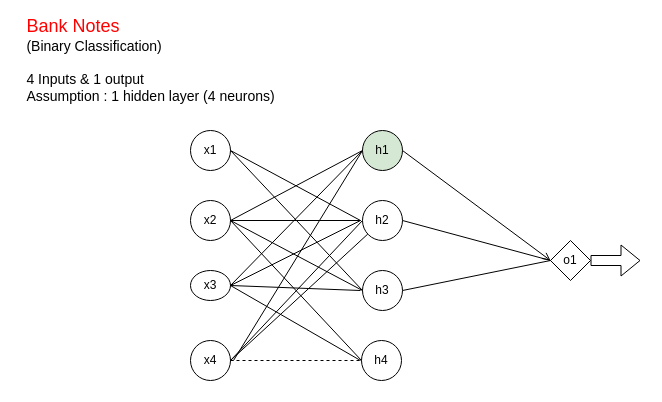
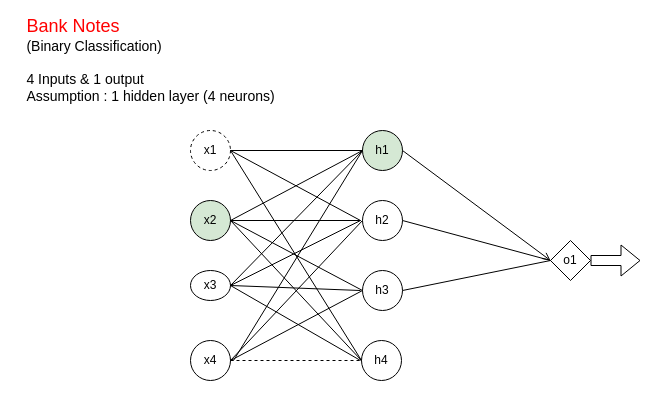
  <mxCell id="0" />
  <mxCell id="1" parent="0" />
  <mxCell id="2" value="h1" style="ellipse;whiteSpace=wrap;html=1;aspect=fixed;fillColor=#d5e8d4;" parent="1" vertex="1"><mxGeometry x="362" y="130" width="40" height="40" as="geometry" /></mxCell>
  <mxCell id="3" value="h3" style="ellipse;whiteSpace=wrap;html=1;aspect=fixed;" parent="1" vertex="1"><mxGeometry x="362" y="270" width="40" height="40" as="geometry" /></mxCell>
  <mxCell id="4" value="h4" style="ellipse;whiteSpace=wrap;html=1;aspect=fixed;" parent="1" vertex="1"><mxGeometry x="361" y="340" width="40" height="40" as="geometry" /></mxCell>
  <mxCell id="5" value="h2" style="ellipse;whiteSpace=wrap;html=1;aspect=fixed;" parent="1" vertex="1"><mxGeometry x="362" y="200" width="40" height="40" as="geometry" /></mxCell>
  <mxCell id="6" value="o1" style="rhombus;whiteSpace=wrap;html=1;aspect=fixed;" parent="1" vertex="1"><mxGeometry x="550" y="240" width="40" height="40" as="geometry" /></mxCell>
- <mxCell id="7" value="x1" style="ellipse;whiteSpace=wrap;html=1;aspect=fixed;" parent="1" vertex="1"><mxGeometry x="190" y="130" width="40" height="40" as="geometry" /></mxCell>
+ <mxCell id="7" value="x1" style="ellipse;whiteSpace=wrap;html=1;aspect=fixed;dashed=1;" parent="1" vertex="1"><mxGeometry x="190" y="130" width="40" height="40" as="geometry" /></mxCell>
  <mxCell id="8" value="x3" style="ellipse;whiteSpace=wrap;html=1;aspect=fixed;" parent="1" vertex="1"><mxGeometry x="190" y="270" width="40" height="30" as="geometry" /></mxCell>
  <mxCell id="9" value="x4" style="ellipse;whiteSpace=wrap;html=1;aspect=fixed;" parent="1" vertex="1"><mxGeometry x="190" y="340" width="40" height="40" as="geometry" /></mxCell>
- <mxCell id="10" value="x2" style="ellipse;whiteSpace=wrap;html=1;aspect=fixed;" parent="1" vertex="1"><mxGeometry x="190" y="200" width="40" height="40" as="geometry" /></mxCell>
+ <mxCell id="10" value="x2" style="ellipse;whiteSpace=wrap;html=1;aspect=fixed;fillColor=#d5e8d4;" parent="1" vertex="1"><mxGeometry x="190" y="200" width="40" height="40" as="geometry" /></mxCell>
  <mxCell id="11" value="" style="endArrow=open;html=1;entryX=0;entryY=0.5;entryDx=0;entryDy=0;exitX=1;exitY=0.5;exitDx=0;exitDy=0;" parent="1" source="2" target="6" edge="1"><mxGeometry width="50" height="50" relative="1" as="geometry"><mxPoint x="360" y="420" as="sourcePoint" /><mxPoint x="410" y="370" as="targetPoint" /></mxGeometry></mxCell>
  <mxCell id="12" value="" style="endArrow=none;html=1;entryX=0;entryY=0.5;entryDx=0;entryDy=0;exitX=1;exitY=0.5;exitDx=0;exitDy=0;" parent="1" source="5" target="6" edge="1"><mxGeometry width="50" height="50" relative="1" as="geometry"><mxPoint x="412" y="175" as="sourcePoint" /><mxPoint x="565.858" y="270.858" as="targetPoint" /></mxGeometry></mxCell>
  <mxCell id="13" value="" style="endArrow=none;html=1;entryX=0;entryY=0.5;entryDx=0;entryDy=0;exitX=1;exitY=0.5;exitDx=0;exitDy=0;" parent="1" source="3" target="6" edge="1"><mxGeometry width="50" height="50" relative="1" as="geometry"><mxPoint x="412" y="230" as="sourcePoint" /><mxPoint x="560" y="270" as="targetPoint" /></mxGeometry></mxCell>
  <mxCell id="14" value="&lt;div style=&quot;text-align: left&quot;&gt;&lt;font color=&quot;#ff0000&quot;&gt;&lt;font style=&quot;font-size: 18px&quot;&gt;Bank Notes&lt;/font&gt;&lt;span style=&quot;font-size: 14px&quot;&gt;&amp;nbsp;&lt;/span&gt;&lt;/font&gt;&lt;/div&gt;&lt;font&gt;&lt;div style=&quot;font-size: 14px ; text-align: left&quot;&gt;&lt;span&gt;(Binary Classification)&lt;/span&gt;&lt;/div&gt;&lt;div style=&quot;font-size: 14px ; text-align: left&quot;&gt;&lt;span&gt;&lt;br&gt;&lt;/span&gt;&lt;/div&gt;&lt;div style=&quot;font-size: 14px ; text-align: left&quot;&gt;&lt;span&gt;4 Inputs &amp;amp; 1 output&lt;/span&gt;&lt;/div&gt;&lt;div style=&quot;text-align: left&quot;&gt;&lt;span style=&quot;font-size: 14px&quot;&gt;Assumption&amp;nbsp;&lt;/span&gt;&lt;span style=&quot;font-size: 14px&quot;&gt;: 1 hidden layer (4 neurons)&lt;/span&gt;&lt;/div&gt;&lt;/font&gt;" style="text;html=1;align=center;verticalAlign=middle;resizable=0;points=[];autosize=1;" parent="1" vertex="1"><mxGeometry x="20" y="20" width="260" height="80" as="geometry" /></mxCell>
  <mxCell id="15" value="" style="endArrow=none;html=1;exitX=1;exitY=0.5;exitDx=0;exitDy=0;" parent="1" source="7" edge="1"><mxGeometry width="50" height="50" relative="1" as="geometry"><mxPoint x="360" y="410" as="sourcePoint" /><mxPoint x="360" y="220" as="targetPoint" /></mxGeometry></mxCell>
- <mxCell id="16" value="" style="endArrow=none;html=1;exitX=1;exitY=0.5;exitDx=0;exitDy=0;entryX=0;entryY=0.5;entryDx=0;entryDy=0;" parent="1" source="7" target="3" edge="1"><mxGeometry width="50" height="50" relative="1" as="geometry"><mxPoint x="240" y="160" as="sourcePoint" /><mxPoint x="360" y="290" as="targetPoint" /></mxGeometry></mxCell>
+ <mxCell id="16" value="" style="endArrow=none;html=1;exitX=1;exitY=0.5;exitDx=0;exitDy=0;" parent="1" source="7" target="2" edge="1"><mxGeometry width="50" height="50" relative="1" as="geometry"><mxPoint x="240" y="160" as="sourcePoint" /><mxPoint x="360" y="290" as="targetPoint" /></mxGeometry></mxCell>
+ <mxCell id="17" value="" style="endArrow=none;html=1;exitX=1;exitY=0.5;exitDx=0;exitDy=0;entryX=0;entryY=0.5;entryDx=0;entryDy=0;" parent="1" source="7" target="4" edge="1"><mxGeometry width="50" height="50" relative="1" as="geometry"><mxPoint x="240" y="160" as="sourcePoint" /><mxPoint x="372" y="300" as="targetPoint" /></mxGeometry></mxCell>
  <mxCell id="18" value="" style="endArrow=none;html=1;exitX=1;exitY=0.5;exitDx=0;exitDy=0;" parent="1" source="10" edge="1"><mxGeometry width="50" height="50" relative="1" as="geometry"><mxPoint x="240" y="160" as="sourcePoint" /><mxPoint x="360" y="220" as="targetPoint" /></mxGeometry></mxCell>
  <mxCell id="19" value="" style="endArrow=none;html=1;entryX=0;entryY=0.5;entryDx=0;entryDy=0;" parent="1" target="2" edge="1"><mxGeometry width="50" height="50" relative="1" as="geometry"><mxPoint x="230" y="220" as="sourcePoint" /><mxPoint x="360" y="150" as="targetPoint" /></mxGeometry></mxCell>
  <mxCell id="20" value="" style="endArrow=none;html=1;entryX=0;entryY=0.5;entryDx=0;entryDy=0;" parent="1" target="3" edge="1"><mxGeometry width="50" height="50" relative="1" as="geometry"><mxPoint x="230" y="220" as="sourcePoint" /><mxPoint x="372" y="300" as="targetPoint" /></mxGeometry></mxCell>
  <mxCell id="21" value="" style="endArrow=none;html=1;exitX=1;exitY=0.5;exitDx=0;exitDy=0;entryX=0;entryY=0.5;entryDx=0;entryDy=0;" parent="1" source="10" target="4" edge="1"><mxGeometry width="50" height="50" relative="1" as="geometry"><mxPoint x="240" y="160" as="sourcePoint" /><mxPoint x="360" y="360" as="targetPoint" /></mxGeometry></mxCell>
  <mxCell id="22" value="" style="endArrow=none;html=1;exitX=1;exitY=0.5;exitDx=0;exitDy=0;" parent="1" source="8" edge="1"><mxGeometry width="50" height="50" relative="1" as="geometry"><mxPoint x="240" y="230" as="sourcePoint" /><mxPoint x="360" y="220" as="targetPoint" /></mxGeometry></mxCell>
  <mxCell id="23" value="" style="endArrow=none;html=1;exitX=1;exitY=0.5;exitDx=0;exitDy=0;entryX=0;entryY=0.5;entryDx=0;entryDy=0;" parent="1" source="8" target="2" edge="1"><mxGeometry width="50" height="50" relative="1" as="geometry"><mxPoint x="240" y="230" as="sourcePoint" /><mxPoint x="360" y="150" as="targetPoint" /></mxGeometry></mxCell>
  <mxCell id="24" value="" style="endArrow=none;html=1;exitX=1;exitY=0.5;exitDx=0;exitDy=0;" parent="1" source="8" edge="1"><mxGeometry width="50" height="50" relative="1" as="geometry"><mxPoint x="240" y="230" as="sourcePoint" /><mxPoint x="360" y="290" as="targetPoint" /></mxGeometry></mxCell>
  <mxCell id="25" value="" style="endArrow=none;html=1;exitX=1;exitY=0.5;exitDx=0;exitDy=0;" parent="1" source="8" edge="1"><mxGeometry width="50" height="50" relative="1" as="geometry"><mxPoint x="240" y="230" as="sourcePoint" /><mxPoint x="360" y="360" as="targetPoint" /></mxGeometry></mxCell>
  <mxCell id="26" value="" style="endArrow=none;html=1;entryX=0;entryY=0.5;entryDx=0;entryDy=0;" parent="1" target="5" edge="1"><mxGeometry width="50" height="50" relative="1" as="geometry"><mxPoint x="230" y="360" as="sourcePoint" /><mxPoint x="370" y="230" as="targetPoint" /></mxGeometry></mxCell>
  <mxCell id="27" value="" style="endArrow=none;html=1;entryX=0;entryY=0.5;entryDx=0;entryDy=0;" parent="1" target="2" edge="1"><mxGeometry width="50" height="50" relative="1" as="geometry"><mxPoint x="233" y="360" as="sourcePoint" /><mxPoint x="370" y="160" as="targetPoint" /></mxGeometry></mxCell>
- <mxCell id="28" value="" style="endArrow=none;html=1;exitX=1;exitY=0.5;exitDx=0;exitDy=0;" parent="1" source="9" target="5" edge="1"><mxGeometry width="50" height="50" relative="1" as="geometry"><mxPoint x="240" y="300" as="sourcePoint" /><mxPoint x="370" y="300" as="targetPoint" /></mxGeometry></mxCell>
+ <mxCell id="28" value="" style="endArrow=none;html=1;exitX=1;exitY=0.5;exitDx=0;exitDy=0;entryX=0;entryY=0.5;entryDx=0;entryDy=0;" parent="1" source="9" target="3" edge="1"><mxGeometry width="50" height="50" relative="1" as="geometry"><mxPoint x="240" y="300" as="sourcePoint" /><mxPoint x="370" y="300" as="targetPoint" /></mxGeometry></mxCell>
  <mxCell id="29" value="" style="endArrow=none;html=1;exitX=1;exitY=0.5;exitDx=0;exitDy=0;entryX=0;entryY=0.5;entryDx=0;entryDy=0;dashed=1;" parent="1" source="9" target="4" edge="1"><mxGeometry width="50" height="50" relative="1" as="geometry"><mxPoint x="240" y="300" as="sourcePoint" /><mxPoint x="370" y="370" as="targetPoint" /></mxGeometry></mxCell>
  <mxCell id="30" value="" style="shape=flexArrow;endArrow=classic;html=1;exitX=1;exitY=0.5;exitDx=0;exitDy=0;" parent="1" source="6" edge="1"><mxGeometry width="50" height="50" relative="1" as="geometry"><mxPoint x="360" y="410" as="sourcePoint" /><mxPoint x="640" y="260" as="targetPoint" /></mxGeometry></mxCell>
